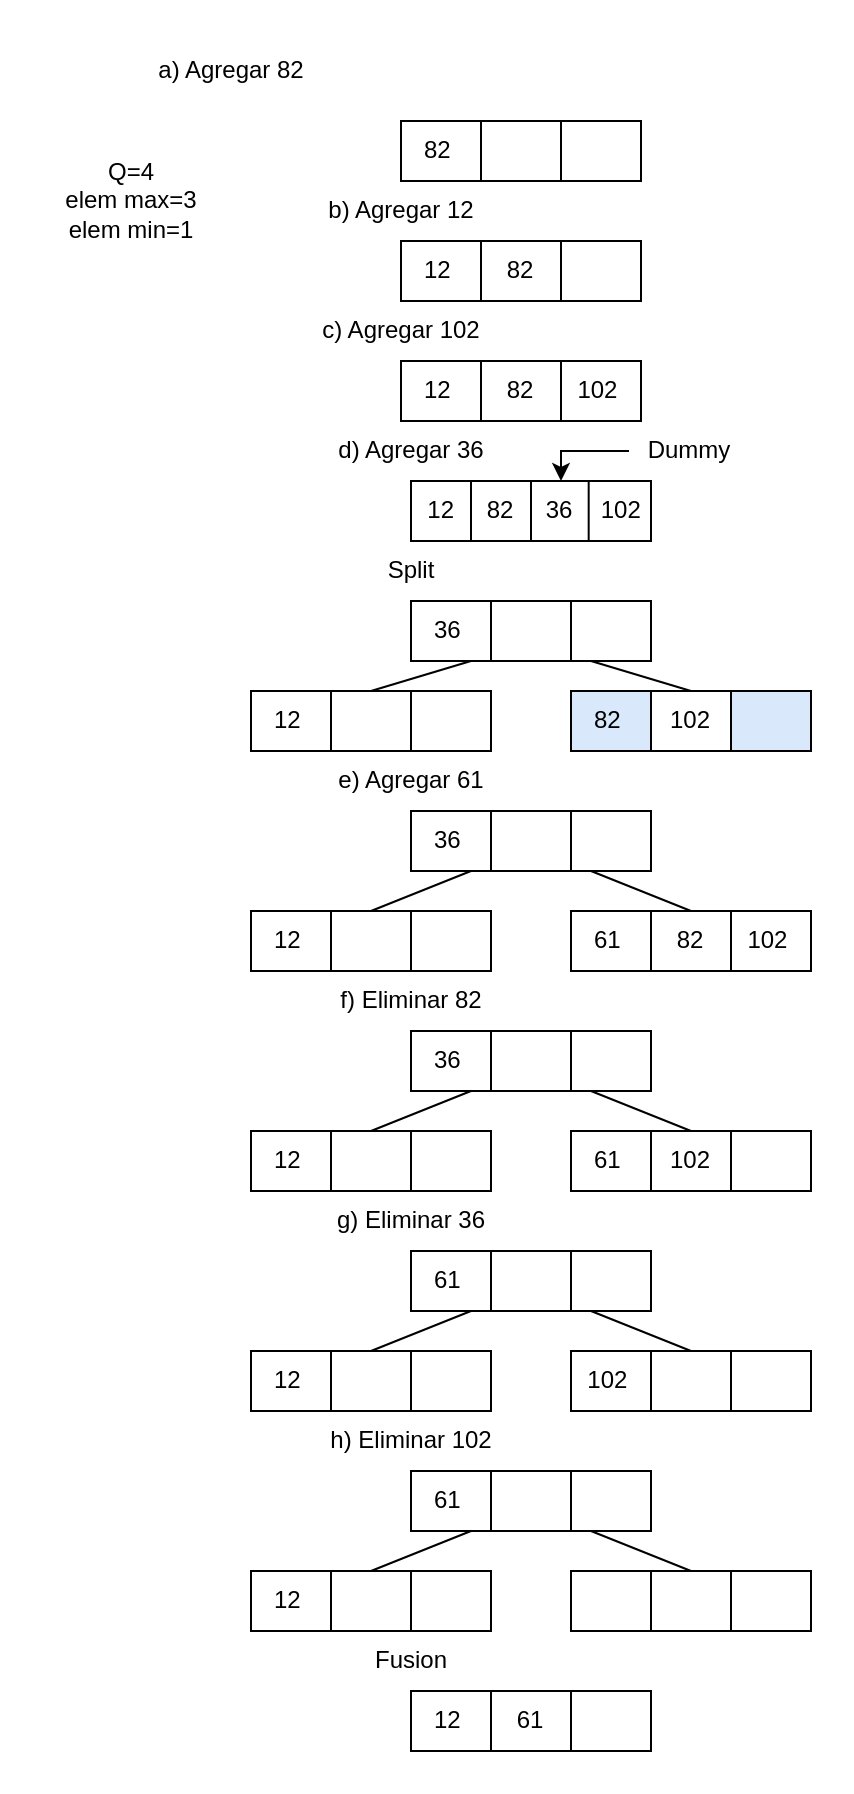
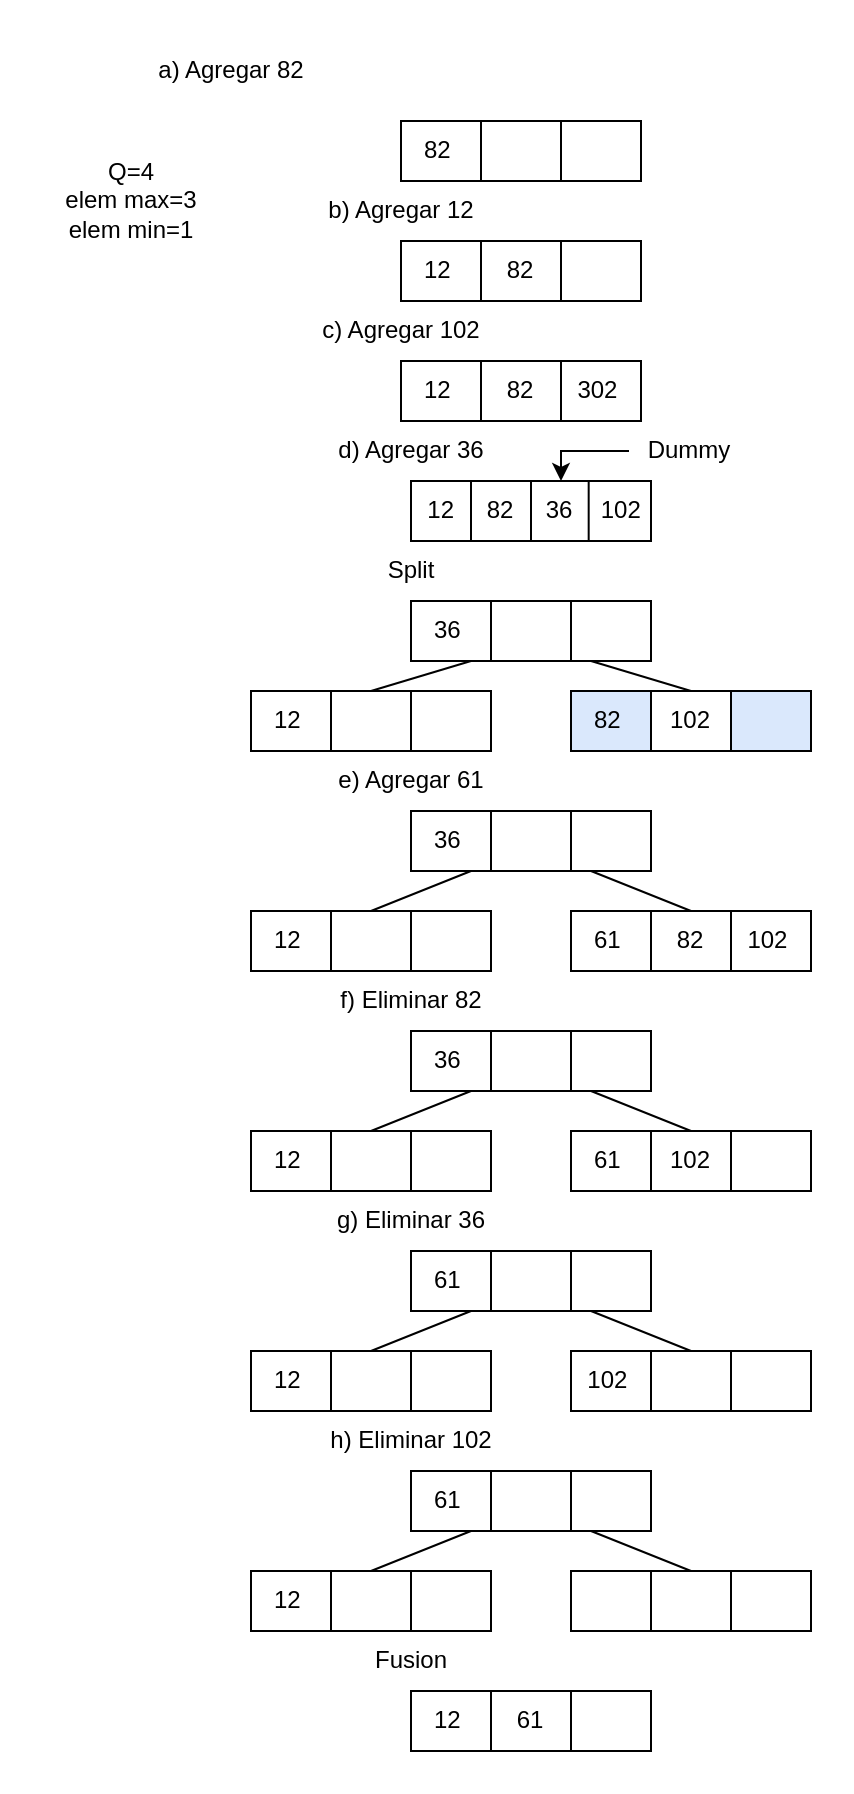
  <mxCell id="0" />
  <mxCell id="1" parent="0" />
  <mxCell id="2" value="&amp;nbsp; &amp;nbsp;82" style="rounded=0;whiteSpace=wrap;html=1;align=left;" parent="1" vertex="1"><mxGeometry x="200" y="60" width="120" height="30" as="geometry" /></mxCell>
  <mxCell id="3" value="Q=4&lt;div&gt;elem max=3&lt;/div&gt;&lt;div&gt;elem min=1&lt;br&gt;&lt;/div&gt;" style="text;html=1;align=center;verticalAlign=middle;resizable=0;points=[];autosize=1;strokeColor=none;fillColor=none;" parent="1" vertex="1"><mxGeometry x="20" y="70" width="90" height="60" as="geometry" /></mxCell>
  <mxCell id="4" value="a) Agregar 82" style="text;html=1;align=center;verticalAlign=middle;resizable=0;points=[];autosize=1;strokeColor=none;fillColor=none;" parent="1" vertex="1"><mxGeometry x="65" y="20" width="100" height="30" as="geometry" /></mxCell>
  <mxCell id="5" value="" style="rounded=0;whiteSpace=wrap;html=1;" parent="1" vertex="1"><mxGeometry x="240" y="60" width="40" height="30" as="geometry" /></mxCell>
  <mxCell id="6" value="b) Agregar 12" style="text;html=1;align=center;verticalAlign=middle;resizable=0;points=[];autosize=1;strokeColor=none;fillColor=none;" parent="1" vertex="1"><mxGeometry x="150" y="90" width="100" height="30" as="geometry" /></mxCell>
  <mxCell id="7" value="&amp;nbsp; &amp;nbsp;12&amp;nbsp; &amp;nbsp; &amp;nbsp; &amp;nbsp; &amp;nbsp;82" style="rounded=0;whiteSpace=wrap;html=1;align=left;" parent="1" vertex="1"><mxGeometry x="200" y="120" width="120" height="30" as="geometry" /></mxCell>
  <mxCell id="8" value="82" style="rounded=0;whiteSpace=wrap;html=1;" parent="1" vertex="1"><mxGeometry x="240" y="120" width="40" height="30" as="geometry" /></mxCell>
  <mxCell id="9" value="c) Agregar 102" style="text;html=1;align=center;verticalAlign=middle;resizable=0;points=[];autosize=1;strokeColor=none;fillColor=none;" parent="1" vertex="1"><mxGeometry x="150" y="150" width="100" height="30" as="geometry" /></mxCell>
- <mxCell id="10" value="&amp;nbsp; &amp;nbsp;12&amp;nbsp; &amp;nbsp; &amp;nbsp; &amp;nbsp; &amp;nbsp;82&amp;nbsp; &amp;nbsp; &amp;nbsp; 102" style="rounded=0;whiteSpace=wrap;html=1;align=left;" parent="1" vertex="1"><mxGeometry x="200" y="180" width="120" height="30" as="geometry" /></mxCell>
+ <mxCell id="10" value="&amp;nbsp; &amp;nbsp;12&amp;nbsp; &amp;nbsp; &amp;nbsp; &amp;nbsp; &amp;nbsp;82&amp;nbsp; &amp;nbsp; &amp;nbsp; 302" style="rounded=0;whiteSpace=wrap;html=1;align=left;" parent="1" vertex="1"><mxGeometry x="200" y="180" width="120" height="30" as="geometry" /></mxCell>
  <mxCell id="11" value="82" style="rounded=0;whiteSpace=wrap;html=1;" parent="1" vertex="1"><mxGeometry x="240" y="180" width="40" height="30" as="geometry" /></mxCell>
  <mxCell id="12" value="d) Agregar 36" style="text;html=1;align=center;verticalAlign=middle;resizable=0;points=[];autosize=1;strokeColor=none;fillColor=none;" parent="1" vertex="1"><mxGeometry x="155" y="210" width="100" height="30" as="geometry" /></mxCell>
  <mxCell id="13" value="&amp;nbsp; 12&amp;nbsp; &amp;nbsp; &amp;nbsp; &amp;nbsp; &amp;nbsp; &amp;nbsp; &amp;nbsp; &amp;nbsp; &amp;nbsp; &amp;nbsp; &amp;nbsp; 102" style="rounded=0;whiteSpace=wrap;html=1;align=left;" parent="1" vertex="1"><mxGeometry x="205" y="240" width="120" height="30" as="geometry" /></mxCell>
  <mxCell id="14" value="82" style="rounded=0;whiteSpace=wrap;html=1;" parent="1" vertex="1"><mxGeometry x="235" y="240" width="30" height="30" as="geometry" /></mxCell>
  <mxCell id="15" value="" style="edgeStyle=orthogonalEdgeStyle;rounded=0;orthogonalLoop=1;jettySize=auto;html=1;entryX=0.525;entryY=0;entryDx=0;entryDy=0;entryPerimeter=0;" edge="1" parent="1" source="16" target="36"><mxGeometry relative="1" as="geometry"><Array as="points"><mxPoint x="280" y="225" /></Array></mxGeometry></mxCell>
  <mxCell id="16" value="Dummy" style="text;html=1;align=center;verticalAlign=middle;resizable=0;points=[];autosize=1;strokeColor=none;fillColor=none;" parent="1" vertex="1"><mxGeometry x="314" y="210" width="60" height="30" as="geometry" /></mxCell>
  <mxCell id="17" value="&amp;nbsp; &amp;nbsp;12" style="rounded=0;whiteSpace=wrap;html=1;align=left;" parent="1" vertex="1"><mxGeometry x="125" y="345" width="120" height="30" as="geometry" /></mxCell>
  <mxCell id="18" style="edgeStyle=none;rounded=0;orthogonalLoop=1;jettySize=auto;html=1;exitX=0.5;exitY=0;exitDx=0;exitDy=0;entryX=0.25;entryY=1;entryDx=0;entryDy=0;endArrow=none;endFill=0;" edge="1" parent="1" source="19" target="39"><mxGeometry relative="1" as="geometry" /></mxCell>
  <mxCell id="19" value="" style="rounded=0;whiteSpace=wrap;html=1;" parent="1" vertex="1"><mxGeometry x="165" y="345" width="40" height="30" as="geometry" /></mxCell>
  <mxCell id="20" value="&amp;nbsp; &amp;nbsp;82&amp;nbsp; &amp;nbsp; &amp;nbsp; 102" style="rounded=0;whiteSpace=wrap;html=1;align=left;fillColor=#dae8fc;" parent="1" vertex="1"><mxGeometry x="285" y="345" width="120" height="30" as="geometry" /></mxCell>
  <mxCell id="21" value="102" style="rounded=0;whiteSpace=wrap;html=1;" parent="1" vertex="1"><mxGeometry x="325" y="345" width="40" height="30" as="geometry" /></mxCell>
  <mxCell id="22" value="e) Agregar 61" style="text;html=1;align=center;verticalAlign=middle;resizable=0;points=[];autosize=1;strokeColor=none;fillColor=none;" vertex="1" parent="1"><mxGeometry x="155" y="375" width="100" height="30" as="geometry" /></mxCell>
  <mxCell id="23" value="&amp;nbsp; &amp;nbsp;36" style="rounded=0;whiteSpace=wrap;html=1;align=left;" vertex="1" parent="1"><mxGeometry x="205" y="405" width="120" height="30" as="geometry" /></mxCell>
  <mxCell id="24" value="" style="rounded=0;whiteSpace=wrap;html=1;" vertex="1" parent="1"><mxGeometry x="245" y="405" width="40" height="30" as="geometry" /></mxCell>
  <mxCell id="25" value="&amp;nbsp; &amp;nbsp;12" style="rounded=0;whiteSpace=wrap;html=1;align=left;" vertex="1" parent="1"><mxGeometry x="125" y="455" width="120" height="30" as="geometry" /></mxCell>
  <mxCell id="26" value="" style="rounded=0;whiteSpace=wrap;html=1;" vertex="1" parent="1"><mxGeometry x="165" y="455" width="40" height="30" as="geometry" /></mxCell>
  <mxCell id="27" value="&amp;nbsp; &amp;nbsp;61&amp;nbsp; &amp;nbsp; &amp;nbsp; &amp;nbsp; &amp;nbsp;82&amp;nbsp; &amp;nbsp; &amp;nbsp; 102" style="rounded=0;whiteSpace=wrap;html=1;align=left;" vertex="1" parent="1"><mxGeometry x="285" y="455" width="120" height="30" as="geometry" /></mxCell>
  <mxCell id="28" value="82" style="rounded=0;whiteSpace=wrap;html=1;" vertex="1" parent="1"><mxGeometry x="325" y="455" width="40" height="30" as="geometry" /></mxCell>
  <mxCell id="29" value="f) Eliminar 82" style="text;html=1;align=center;verticalAlign=middle;resizable=0;points=[];autosize=1;strokeColor=none;fillColor=none;" vertex="1" parent="1"><mxGeometry x="160" y="485" width="90" height="30" as="geometry" /></mxCell>
  <mxCell id="30" value="&amp;nbsp; &amp;nbsp;36" style="rounded=0;whiteSpace=wrap;html=1;align=left;" vertex="1" parent="1"><mxGeometry x="205" y="515" width="120" height="30" as="geometry" /></mxCell>
  <mxCell id="31" value="" style="rounded=0;whiteSpace=wrap;html=1;" vertex="1" parent="1"><mxGeometry x="245" y="515" width="40" height="30" as="geometry" /></mxCell>
  <mxCell id="32" value="&amp;nbsp; &amp;nbsp;12" style="rounded=0;whiteSpace=wrap;html=1;align=left;" vertex="1" parent="1"><mxGeometry x="125" y="565" width="120" height="30" as="geometry" /></mxCell>
  <mxCell id="33" value="" style="rounded=0;whiteSpace=wrap;html=1;" vertex="1" parent="1"><mxGeometry x="165" y="565" width="40" height="30" as="geometry" /></mxCell>
  <mxCell id="34" value="&amp;nbsp; &amp;nbsp;61&amp;nbsp; &amp;nbsp; &amp;nbsp; &amp;nbsp;102" style="rounded=0;whiteSpace=wrap;html=1;align=left;" vertex="1" parent="1"><mxGeometry x="285" y="565" width="120" height="30" as="geometry" /></mxCell>
  <mxCell id="35" value="102" style="rounded=0;whiteSpace=wrap;html=1;" vertex="1" parent="1"><mxGeometry x="325" y="565" width="40" height="30" as="geometry" /></mxCell>
  <mxCell id="36" value="36" style="text;html=1;align=center;verticalAlign=middle;resizable=0;points=[];autosize=1;strokeColor=none;fillColor=none;" vertex="1" parent="1"><mxGeometry x="259" y="240" width="40" height="30" as="geometry" /></mxCell>
  <mxCell id="37" value="" style="endArrow=none;html=1;rounded=0;entryX=0.796;entryY=-0.002;entryDx=0;entryDy=0;entryPerimeter=0;exitX=0.796;exitY=0.999;exitDx=0;exitDy=0;exitPerimeter=0;" edge="1" parent="1"><mxGeometry width="50" height="50" relative="1" as="geometry"><mxPoint x="293.84" y="269.97" as="sourcePoint" /><mxPoint x="293.84" y="239.94" as="targetPoint" /></mxGeometry></mxCell>
  <mxCell id="38" style="edgeStyle=none;rounded=0;orthogonalLoop=1;jettySize=auto;html=1;exitX=0.75;exitY=1;exitDx=0;exitDy=0;entryX=0.5;entryY=0;entryDx=0;entryDy=0;endArrow=none;endFill=0;" edge="1" parent="1" source="39" target="21"><mxGeometry relative="1" as="geometry" /></mxCell>
  <mxCell id="39" value="&amp;nbsp; &amp;nbsp;36" style="rounded=0;whiteSpace=wrap;html=1;align=left;" vertex="1" parent="1"><mxGeometry x="205" y="300" width="120" height="30" as="geometry" /></mxCell>
  <mxCell id="40" value="Split" style="text;html=1;align=center;verticalAlign=middle;resizable=0;points=[];autosize=1;strokeColor=none;fillColor=none;" vertex="1" parent="1"><mxGeometry x="180" y="270" width="50" height="30" as="geometry" /></mxCell>
  <mxCell id="41" value="" style="rounded=0;whiteSpace=wrap;html=1;" vertex="1" parent="1"><mxGeometry x="245" y="300" width="40" height="30" as="geometry" /></mxCell>
  <mxCell id="42" style="edgeStyle=none;rounded=0;orthogonalLoop=1;jettySize=auto;html=1;exitX=0.75;exitY=1;exitDx=0;exitDy=0;entryX=0.5;entryY=0;entryDx=0;entryDy=0;endArrow=none;endFill=0;" edge="1" parent="1" source="23" target="28"><mxGeometry relative="1" as="geometry"><mxPoint x="305" y="340" as="sourcePoint" /><mxPoint x="355" y="355" as="targetPoint" /></mxGeometry></mxCell>
  <mxCell id="43" style="edgeStyle=none;rounded=0;orthogonalLoop=1;jettySize=auto;html=1;exitX=0.75;exitY=1;exitDx=0;exitDy=0;entryX=0.5;entryY=0;entryDx=0;entryDy=0;endArrow=none;endFill=0;" edge="1" parent="1" source="30" target="35"><mxGeometry relative="1" as="geometry"><mxPoint x="315" y="350" as="sourcePoint" /><mxPoint x="365" y="365" as="targetPoint" /></mxGeometry></mxCell>
  <mxCell id="44" style="edgeStyle=none;rounded=0;orthogonalLoop=1;jettySize=auto;html=1;exitX=0.25;exitY=1;exitDx=0;exitDy=0;entryX=0.5;entryY=0;entryDx=0;entryDy=0;endArrow=none;endFill=0;" edge="1" parent="1" source="23" target="26"><mxGeometry relative="1" as="geometry"><mxPoint x="325" y="360" as="sourcePoint" /><mxPoint x="375" y="375" as="targetPoint" /></mxGeometry></mxCell>
  <mxCell id="45" style="edgeStyle=none;rounded=0;orthogonalLoop=1;jettySize=auto;html=1;exitX=0.25;exitY=1;exitDx=0;exitDy=0;entryX=0.5;entryY=0;entryDx=0;entryDy=0;endArrow=none;endFill=0;" edge="1" parent="1" source="30" target="33"><mxGeometry relative="1" as="geometry"><mxPoint x="335" y="370" as="sourcePoint" /><mxPoint x="385" y="385" as="targetPoint" /></mxGeometry></mxCell>
  <mxCell id="46" value="g) Eliminar 36" style="text;html=1;align=center;verticalAlign=middle;resizable=0;points=[];autosize=1;strokeColor=none;fillColor=none;" vertex="1" parent="1"><mxGeometry x="155" y="595" width="100" height="30" as="geometry" /></mxCell>
  <mxCell id="47" value="&amp;nbsp; &amp;nbsp;61" style="rounded=0;whiteSpace=wrap;html=1;align=left;" vertex="1" parent="1"><mxGeometry x="205" y="625" width="120" height="30" as="geometry" /></mxCell>
  <mxCell id="48" value="" style="rounded=0;whiteSpace=wrap;html=1;" vertex="1" parent="1"><mxGeometry x="245" y="625" width="40" height="30" as="geometry" /></mxCell>
  <mxCell id="49" value="&amp;nbsp; &amp;nbsp;12" style="rounded=0;whiteSpace=wrap;html=1;align=left;" vertex="1" parent="1"><mxGeometry x="125" y="675" width="120" height="30" as="geometry" /></mxCell>
  <mxCell id="50" value="" style="rounded=0;whiteSpace=wrap;html=1;" vertex="1" parent="1"><mxGeometry x="165" y="675" width="40" height="30" as="geometry" /></mxCell>
  <mxCell id="51" value="&amp;nbsp; 102" style="rounded=0;whiteSpace=wrap;html=1;align=left;" vertex="1" parent="1"><mxGeometry x="285" y="675" width="120" height="30" as="geometry" /></mxCell>
  <mxCell id="52" value="" style="rounded=0;whiteSpace=wrap;html=1;" vertex="1" parent="1"><mxGeometry x="325" y="675" width="40" height="30" as="geometry" /></mxCell>
  <mxCell id="53" style="edgeStyle=none;rounded=0;orthogonalLoop=1;jettySize=auto;html=1;exitX=0.75;exitY=1;exitDx=0;exitDy=0;entryX=0.5;entryY=0;entryDx=0;entryDy=0;endArrow=none;endFill=0;" edge="1" parent="1" source="47" target="52"><mxGeometry relative="1" as="geometry"><mxPoint x="315" y="460" as="sourcePoint" /><mxPoint x="365" y="475" as="targetPoint" /></mxGeometry></mxCell>
  <mxCell id="54" style="edgeStyle=none;rounded=0;orthogonalLoop=1;jettySize=auto;html=1;exitX=0.25;exitY=1;exitDx=0;exitDy=0;entryX=0.5;entryY=0;entryDx=0;entryDy=0;endArrow=none;endFill=0;" edge="1" parent="1" source="47" target="50"><mxGeometry relative="1" as="geometry"><mxPoint x="335" y="480" as="sourcePoint" /><mxPoint x="385" y="495" as="targetPoint" /></mxGeometry></mxCell>
  <mxCell id="55" value="h) Eliminar 102" style="text;html=1;align=center;verticalAlign=middle;resizable=0;points=[];autosize=1;strokeColor=none;fillColor=none;" vertex="1" parent="1"><mxGeometry x="155" y="705" width="100" height="30" as="geometry" /></mxCell>
  <mxCell id="56" value="&amp;nbsp; &amp;nbsp;61" style="rounded=0;whiteSpace=wrap;html=1;align=left;" vertex="1" parent="1"><mxGeometry x="205" y="735" width="120" height="30" as="geometry" /></mxCell>
  <mxCell id="57" value="" style="rounded=0;whiteSpace=wrap;html=1;" vertex="1" parent="1"><mxGeometry x="245" y="735" width="40" height="30" as="geometry" /></mxCell>
  <mxCell id="58" value="&amp;nbsp; &amp;nbsp;12" style="rounded=0;whiteSpace=wrap;html=1;align=left;" vertex="1" parent="1"><mxGeometry x="125" y="785" width="120" height="30" as="geometry" /></mxCell>
  <mxCell id="59" value="" style="rounded=0;whiteSpace=wrap;html=1;" vertex="1" parent="1"><mxGeometry x="165" y="785" width="40" height="30" as="geometry" /></mxCell>
  <mxCell id="60" value="" style="rounded=0;whiteSpace=wrap;html=1;align=left;" vertex="1" parent="1"><mxGeometry x="285" y="785" width="120" height="30" as="geometry" /></mxCell>
  <mxCell id="61" value="" style="rounded=0;whiteSpace=wrap;html=1;" vertex="1" parent="1"><mxGeometry x="325" y="785" width="40" height="30" as="geometry" /></mxCell>
  <mxCell id="62" style="edgeStyle=none;rounded=0;orthogonalLoop=1;jettySize=auto;html=1;exitX=0.75;exitY=1;exitDx=0;exitDy=0;entryX=0.5;entryY=0;entryDx=0;entryDy=0;endArrow=none;endFill=0;" edge="1" parent="1" source="56" target="61"><mxGeometry relative="1" as="geometry"><mxPoint x="315" y="570" as="sourcePoint" /><mxPoint x="365" y="585" as="targetPoint" /></mxGeometry></mxCell>
  <mxCell id="63" style="edgeStyle=none;rounded=0;orthogonalLoop=1;jettySize=auto;html=1;exitX=0.25;exitY=1;exitDx=0;exitDy=0;entryX=0.5;entryY=0;entryDx=0;entryDy=0;endArrow=none;endFill=0;" edge="1" parent="1" source="56" target="59"><mxGeometry relative="1" as="geometry"><mxPoint x="335" y="590" as="sourcePoint" /><mxPoint x="385" y="605" as="targetPoint" /></mxGeometry></mxCell>
  <mxCell id="64" value="Fusion" style="text;html=1;align=center;verticalAlign=middle;resizable=0;points=[];autosize=1;strokeColor=none;fillColor=none;" vertex="1" parent="1"><mxGeometry x="175" y="815" width="60" height="30" as="geometry" /></mxCell>
  <mxCell id="65" value="&amp;nbsp; &amp;nbsp;12&amp;nbsp;&amp;nbsp;" style="rounded=0;whiteSpace=wrap;html=1;align=left;" vertex="1" parent="1"><mxGeometry x="205" y="845" width="120" height="30" as="geometry" /></mxCell>
  <mxCell id="66" value="61" style="rounded=0;whiteSpace=wrap;html=1;" vertex="1" parent="1"><mxGeometry x="245" y="845" width="40" height="30" as="geometry" /></mxCell>
